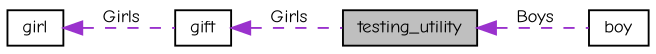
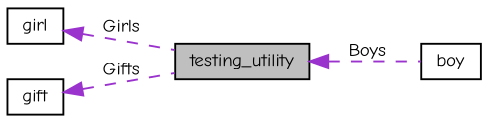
  digraph {
    fontname="Comic Neue"
    rankdir=LR
    node [color=black fillcolor=white fontname="Comic Neue" fontsize=10 shape=record style=filled]
    edge [color=darkorchid3 dir=back fontname="Comic Neue" fontsize=10 labelfontname=Helvetica labelfontsize=10 style=dashed]
    n1 [fillcolor=grey75 fontcolor=black height=0.2 label=testing_utility width=0.4]
    n2 [height=0.2 label=boy width=0.4]
    n3 [height=0.2 label=girl width=0.4]
    n4 [height=0.2 label=gift width=0.4]
    n1 -> n2 [label=" Boys"]
-   n3 -> n4 [label=" Girls"]
-   n4 -> n1 [label=" Girls"]
+   n3 -> n1 [label=" Girls"]
+   n4 -> n1 [label=" Gifts"]
  }
